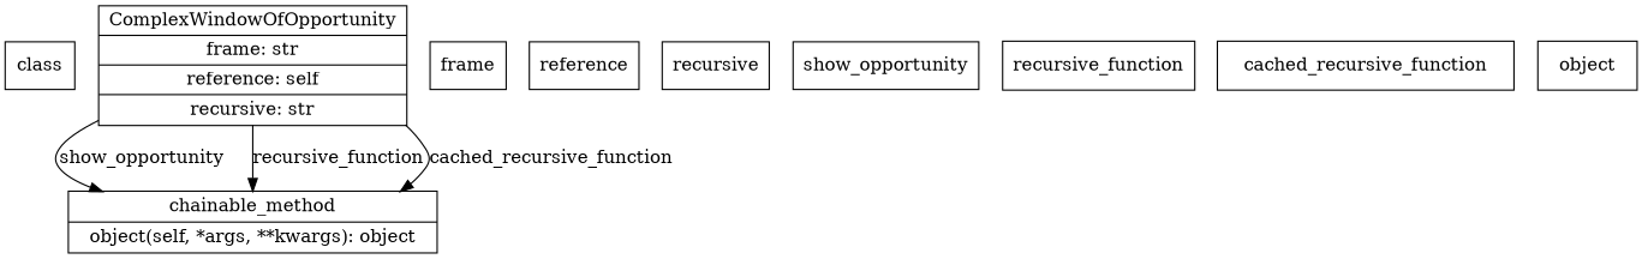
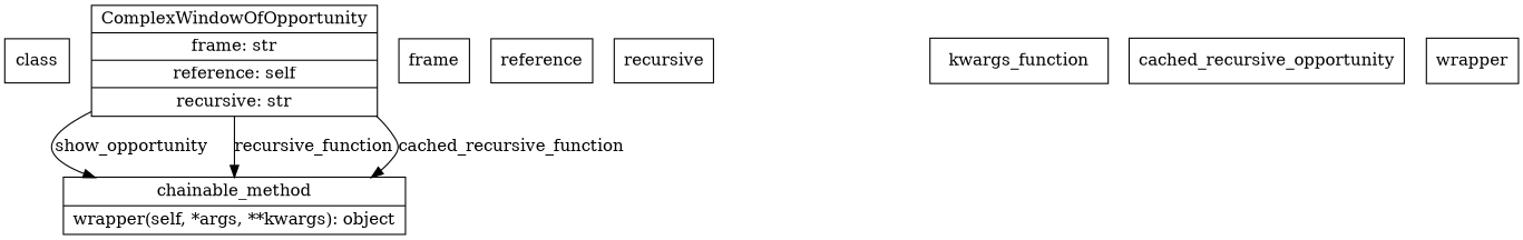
  digraph {
    node [shape=record]
    class
    n2 [label="{ComplexWindowOfOpportunity|frame: str|reference: self|recursive: str}"]
-   n3 [label="{chainable_method|object(self, *args, **kwargs): object}"]
+   n3 [label="{chainable_method|wrapper(self, *args, **kwargs): object}"]
    frame
    reference
    recursive
-   show_opportunity
-   recursive_function
-   cached_recursive_function
-   wrapper [label=object]
+   recursive_function [label=kwargs_function]
+   cached_recursive_function [label=cached_recursive_opportunity]
+   wrapper
    n2 -> n3 [label=show_opportunity]
    n2 -> n3 [label=recursive_function]
    n2 -> n3 [label=cached_recursive_function]
  }
